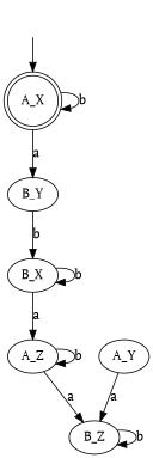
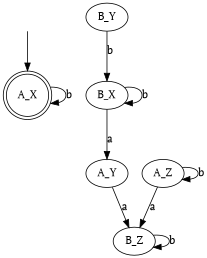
  digraph {
    fontname="PT Serif"
    node [fontname="PT Serif"]
    edge [fontname="PT Serif"]
    "" [shape=none]
    A_X [shape=doublecircle]
    B_Y
    B_X
    A_Y
    B_Z
    A_Z
    "" -> A_X
    A_X -> A_X [label=b]
-   A_X -> B_Y [label=a]
    B_Y -> B_X [label=b]
    B_X -> B_X [label=b]
-   B_X -> A_Z [label=a]
+   B_X -> A_Y [label=a]
    A_Y -> B_Z [label=a]
    B_Z -> B_Z [label=b]
    A_Z -> B_Z [label=a]
    A_Z -> A_Z [label=b]
  }
